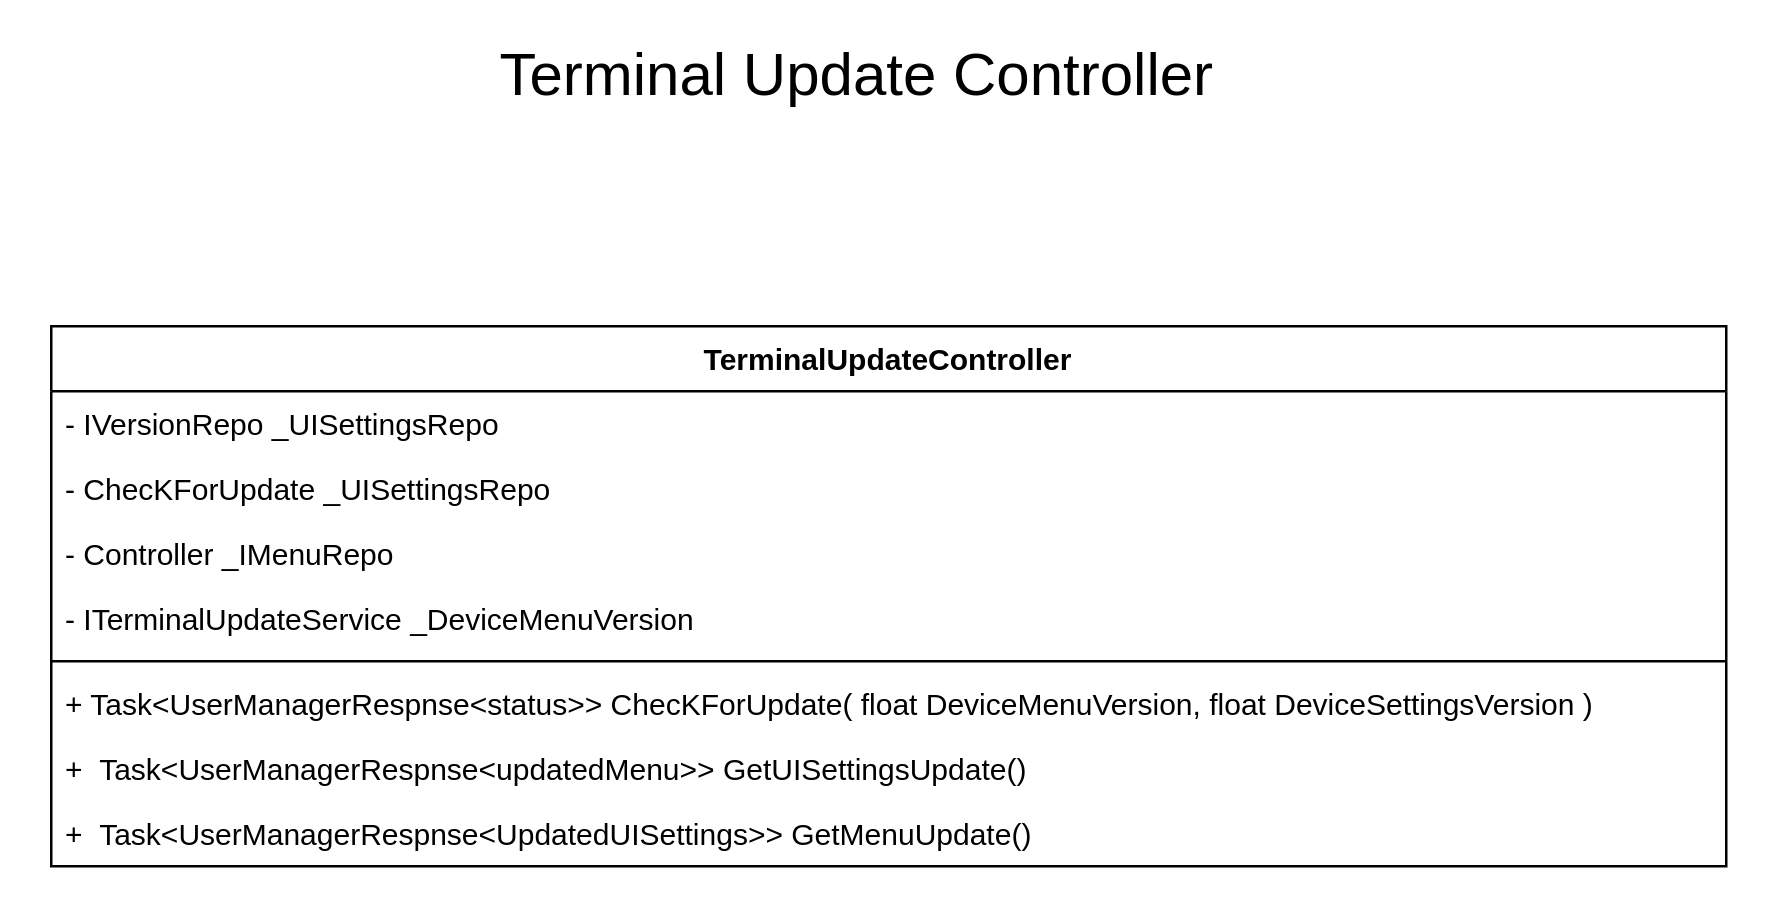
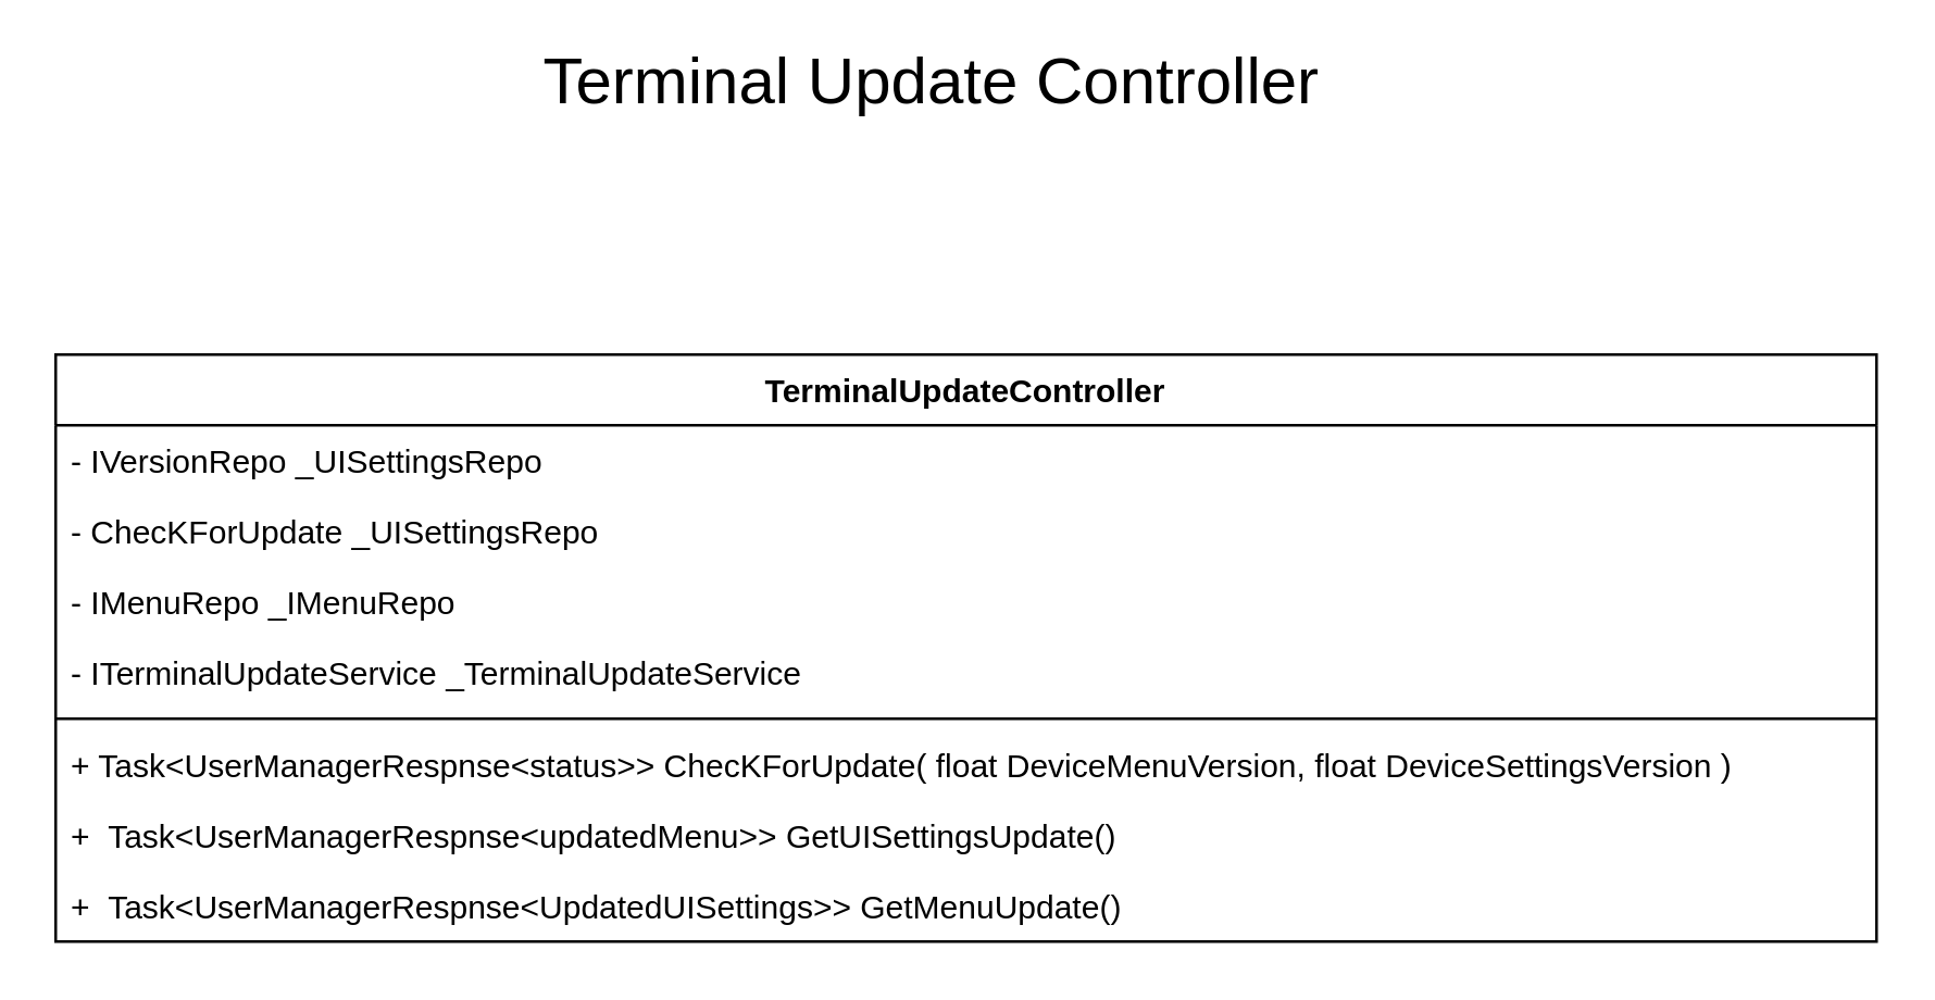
  <mxCell id="0" />
  <mxCell id="1" parent="0" />
  <mxCell id="2" value="&lt;font style=&quot;font-size: 24px&quot;&gt;Terminal Update Controller&lt;br&gt;&lt;/font&gt;" style="text;html=1;strokeColor=none;fillColor=none;align=center;verticalAlign=middle;whiteSpace=wrap;rounded=0;" vertex="1" parent="1"><mxGeometry x="190" y="20" width="305" height="20" as="geometry" /></mxCell>
  <mxCell id="3" value="TerminalUpdateController" style="swimlane;fontStyle=1;align=center;verticalAlign=top;childLayout=stackLayout;horizontal=1;startSize=26;horizontalStack=0;resizeParent=1;resizeParentMax=0;resizeLast=0;collapsible=1;marginBottom=0;" vertex="1" parent="1"><mxGeometry x="20" y="130" width="670" height="216" as="geometry" /></mxCell>
  <mxCell id="4" value="- IVersionRepo _UISettingsRepo" style="text;strokeColor=none;fillColor=none;align=left;verticalAlign=top;spacingLeft=4;spacingRight=4;overflow=hidden;rotatable=0;points=[[0,0.5],[1,0.5]];portConstraint=eastwest;" vertex="1" parent="3"><mxGeometry y="26" width="670" height="26" as="geometry" /></mxCell>
  <mxCell id="5" value="- ChecKForUpdate _UISettingsRepo" style="text;strokeColor=none;fillColor=none;align=left;verticalAlign=top;spacingLeft=4;spacingRight=4;overflow=hidden;rotatable=0;points=[[0,0.5],[1,0.5]];portConstraint=eastwest;fontStyle=0" vertex="1" parent="3"><mxGeometry y="52" width="670" height="26" as="geometry" /></mxCell>
- <mxCell id="6" value="- Controller _IMenuRepo" style="text;strokeColor=none;fillColor=none;align=left;verticalAlign=top;spacingLeft=4;spacingRight=4;overflow=hidden;rotatable=0;points=[[0,0.5],[1,0.5]];portConstraint=eastwest;fontStyle=0" vertex="1" parent="3"><mxGeometry y="78" width="670" height="26" as="geometry" /></mxCell>
- <mxCell id="7" value="- ITerminalUpdateService _DeviceMenuVersion" style="text;strokeColor=none;fillColor=none;align=left;verticalAlign=top;spacingLeft=4;spacingRight=4;overflow=hidden;rotatable=0;points=[[0,0.5],[1,0.5]];portConstraint=eastwest;fontStyle=0" vertex="1" parent="3"><mxGeometry y="104" width="670" height="26" as="geometry" /></mxCell>
+ <mxCell id="6" value="- IMenuRepo _IMenuRepo" style="text;strokeColor=none;fillColor=none;align=left;verticalAlign=top;spacingLeft=4;spacingRight=4;overflow=hidden;rotatable=0;points=[[0,0.5],[1,0.5]];portConstraint=eastwest;fontStyle=0" vertex="1" parent="3"><mxGeometry y="78" width="670" height="26" as="geometry" /></mxCell>
+ <mxCell id="7" value="- ITerminalUpdateService _TerminalUpdateService" style="text;strokeColor=none;fillColor=none;align=left;verticalAlign=top;spacingLeft=4;spacingRight=4;overflow=hidden;rotatable=0;points=[[0,0.5],[1,0.5]];portConstraint=eastwest;fontStyle=0" vertex="1" parent="3"><mxGeometry y="104" width="670" height="26" as="geometry" /></mxCell>
  <mxCell id="8" value="" style="line;strokeWidth=1;fillColor=none;align=left;verticalAlign=middle;spacingTop=-1;spacingLeft=3;spacingRight=3;rotatable=0;labelPosition=right;points=[];portConstraint=eastwest;" vertex="1" parent="3"><mxGeometry y="130" width="670" height="8" as="geometry" /></mxCell>
  <mxCell id="9" value="+ Task&lt;UserManagerRespnse&lt;status&gt;&gt; ChecKForUpdate( float DeviceMenuVersion, float DeviceSettingsVersion ) " style="text;strokeColor=none;fillColor=none;align=left;verticalAlign=top;spacingLeft=4;spacingRight=4;overflow=hidden;rotatable=0;points=[[0,0.5],[1,0.5]];portConstraint=eastwest;" vertex="1" parent="3"><mxGeometry y="138" width="670" height="26" as="geometry" /></mxCell>
  <mxCell id="10" value="+  Task&lt;UserManagerRespnse&lt;updatedMenu&gt;&gt; GetUISettingsUpdate()" style="text;strokeColor=none;fillColor=none;align=left;verticalAlign=top;spacingLeft=4;spacingRight=4;overflow=hidden;rotatable=0;points=[[0,0.5],[1,0.5]];portConstraint=eastwest;" vertex="1" parent="3"><mxGeometry y="164" width="670" height="26" as="geometry" /></mxCell>
  <mxCell id="11" value="+  Task&lt;UserManagerRespnse&lt;UpdatedUISettings&gt;&gt; GetMenuUpdate()" style="text;strokeColor=none;fillColor=none;align=left;verticalAlign=top;spacingLeft=4;spacingRight=4;overflow=hidden;rotatable=0;points=[[0,0.5],[1,0.5]];portConstraint=eastwest;" vertex="1" parent="3"><mxGeometry y="190" width="670" height="26" as="geometry" /></mxCell>
